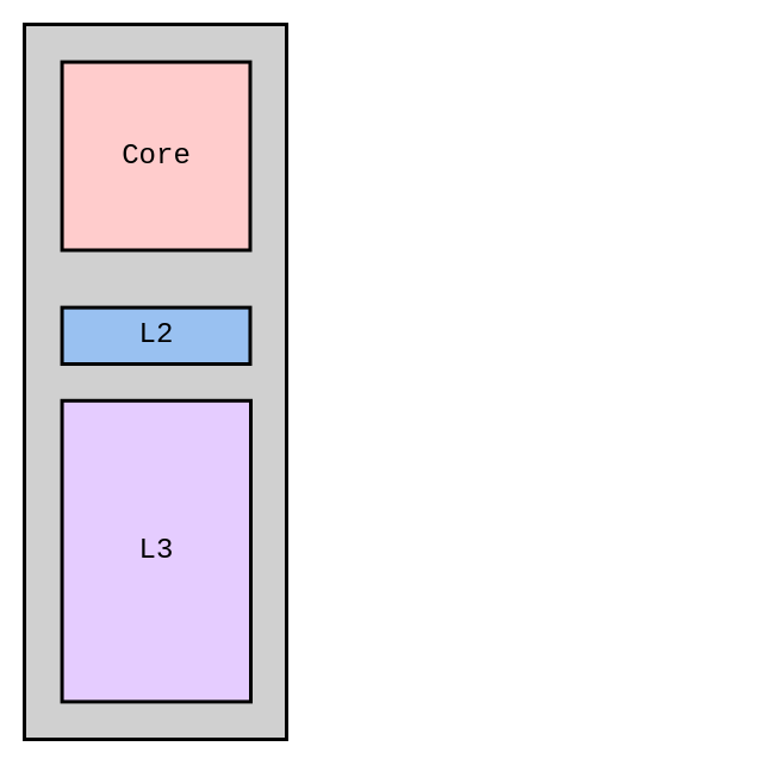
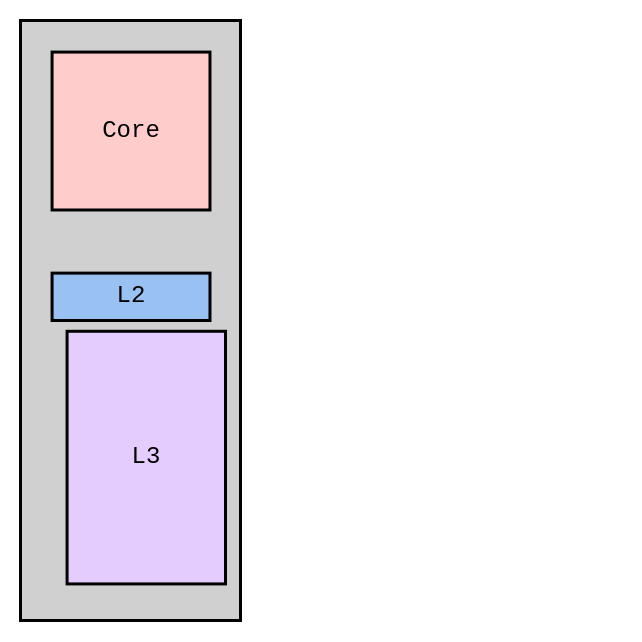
  <mxCell id="0" />
  <mxCell id="1" parent="0" />
  <mxCell id="2" value="" style="group" parent="1" vertex="1" connectable="0"><mxGeometry x="20" y="20" width="600" height="600" as="geometry" /></mxCell>
  <mxCell id="3" value="" style="rounded=0;whiteSpace=wrap;html=1;strokeWidth=3;fontFamily=Courier New;fontSize=24;fillColor=#D0D0D0;" parent="2" vertex="1"><mxGeometry width="220" height="600" as="geometry" /></mxCell>
  <mxCell id="4" value="Core" style="rounded=0;whiteSpace=wrap;html=1;strokeWidth=3;fillColor=#FFCCCC;fontFamily=Courier New;fontSize=24;" parent="2" vertex="1"><mxGeometry x="31.579" y="31.579" width="157.895" height="157.895" as="geometry" /></mxCell>
- <mxCell id="5" value="L2" style="rounded=0;whiteSpace=wrap;html=1;strokeWidth=3;fillColor=#99c1f1;fontFamily=Courier New;fontSize=24;" parent="2" vertex="1"><mxGeometry x="31.579" y="237.632" width="157.895" height="47.368" as="geometry" /></mxCell>
- <mxCell id="6" value="L3" style="rounded=0;whiteSpace=wrap;html=1;strokeWidth=3;fillColor=#E5CCFF;fontFamily=Courier New;fontSize=24;" parent="2" vertex="1"><mxGeometry x="31.58" y="315.79" width="158.42" height="252.63" as="geometry" /></mxCell>
+ <mxCell id="5" value="L2" style="rounded=0;whiteSpace=wrap;html=1;strokeWidth=3;fillColor=#99c1f1;fontFamily=Courier New;fontSize=24;" parent="2" vertex="1"><mxGeometry x="31.579" y="252.632" width="157.895" height="47.368" as="geometry" /></mxCell>
+ <mxCell id="6" value="L3" style="rounded=0;whiteSpace=wrap;html=1;strokeWidth=3;fillColor=#E5CCFF;fontFamily=Courier New;fontSize=24;" parent="2" vertex="1"><mxGeometry x="46.58" y="310.79" width="158.42" height="252.63" as="geometry" /></mxCell>
